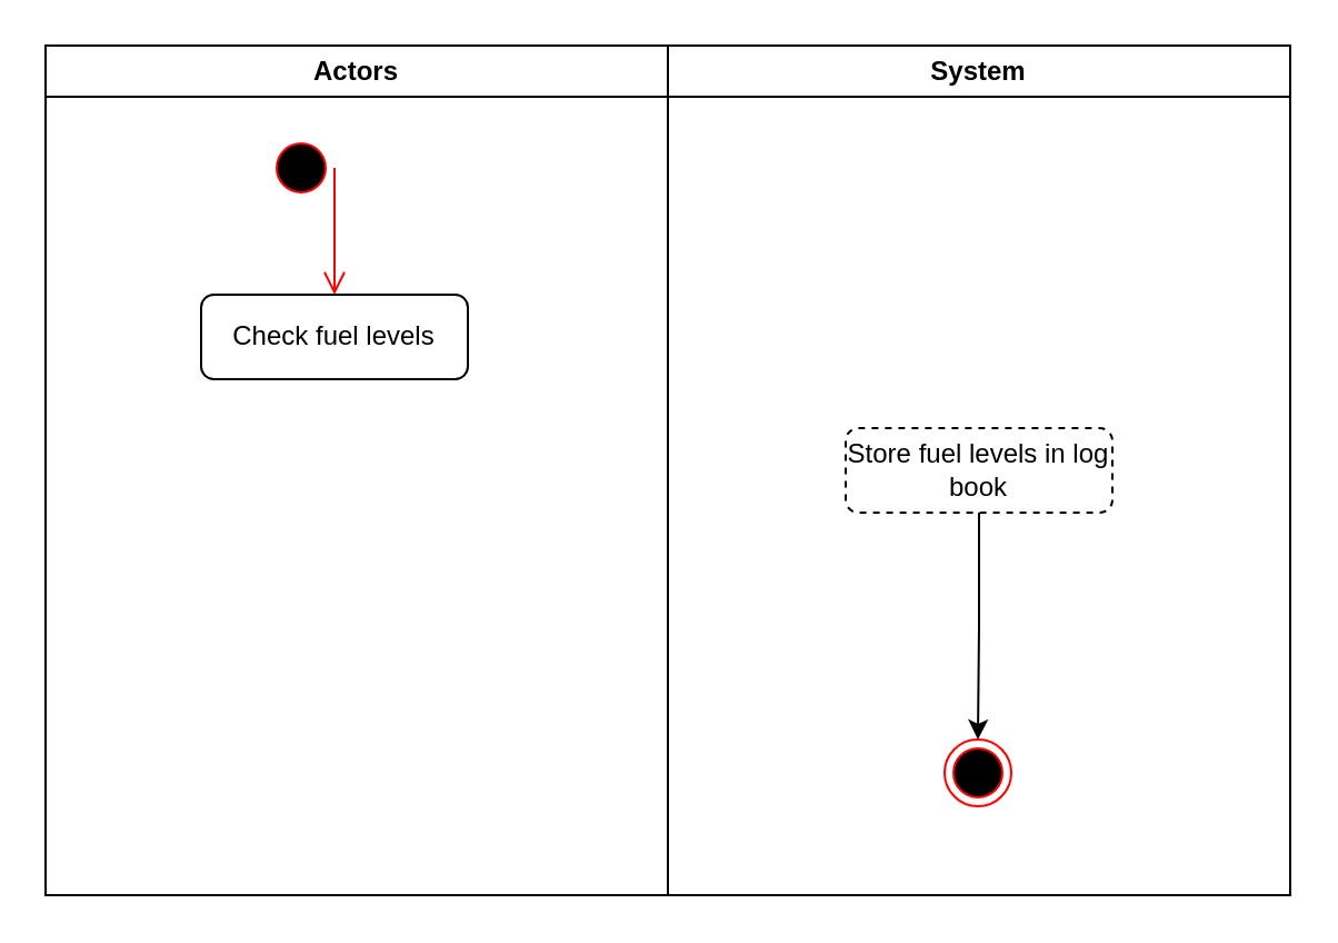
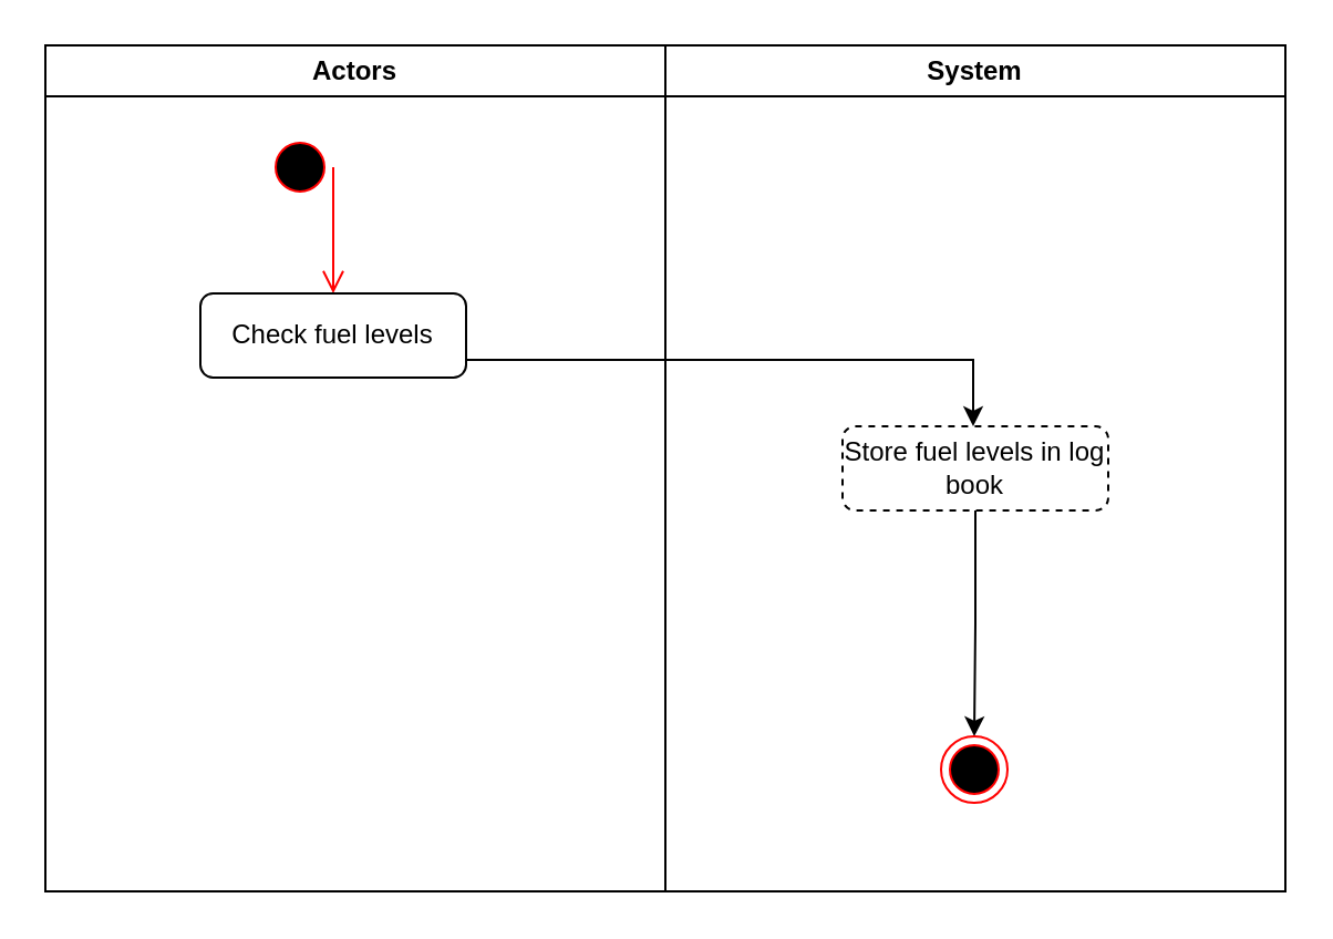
  <mxCell id="0" />
  <mxCell id="1" parent="0" />
  <mxCell id="2" value="Actors" style="swimlane;whiteSpace=wrap" parent="1" vertex="1"><mxGeometry x="20" y="20" width="280" height="382" as="geometry" /></mxCell>
  <mxCell id="3" value="" style="ellipse;shape=startState;fillColor=#000000;strokeColor=#ff0000;" parent="2" vertex="1"><mxGeometry x="100" y="40" width="30" height="30" as="geometry" /></mxCell>
  <mxCell id="4" value="" style="edgeStyle=elbowEdgeStyle;elbow=horizontal;verticalAlign=bottom;endArrow=open;endSize=8;strokeColor=#FF0000;endFill=1;rounded=0;entryX=0.5;entryY=0;entryDx=0;entryDy=0;" parent="2" source="3" target="5" edge="1"><mxGeometry x="100" y="40" as="geometry"><mxPoint x="115.5" y="110" as="targetPoint" /></mxGeometry></mxCell>
  <mxCell id="5" value="Check fuel levels" style="rounded=1;whiteSpace=wrap;html=1;" vertex="1" parent="2"><mxGeometry x="70" y="112" width="120" height="38" as="geometry" /></mxCell>
  <mxCell id="6" value="System" style="swimlane;whiteSpace=wrap" parent="1" vertex="1"><mxGeometry x="300" y="20" width="280" height="382" as="geometry" /></mxCell>
  <mxCell id="7" style="edgeStyle=orthogonalEdgeStyle;rounded=0;orthogonalLoop=1;jettySize=auto;html=1;exitX=0.5;exitY=1;exitDx=0;exitDy=0;entryX=0.5;entryY=0;entryDx=0;entryDy=0;" edge="1" parent="6" source="8" target="9"><mxGeometry relative="1" as="geometry" /></mxCell>
  <mxCell id="8" value="Store fuel levels in log book" style="rounded=1;whiteSpace=wrap;html=1;dashed=1;" vertex="1" parent="6"><mxGeometry x="80" y="172" width="120" height="38" as="geometry" /></mxCell>
  <mxCell id="9" value="" style="ellipse;html=1;shape=endState;fillColor=#000000;strokeColor=#ff0000;" vertex="1" parent="6"><mxGeometry x="124.5" y="312" width="30" height="30" as="geometry" /></mxCell>
+ <mxCell id="10" value="" style="edgeStyle=orthogonalEdgeStyle;rounded=0;orthogonalLoop=1;jettySize=auto;html=1;" edge="1" parent="1" source="5" target="8"><mxGeometry relative="1" as="geometry"><Array as="points"><mxPoint x="439" y="162" /></Array></mxGeometry></mxCell>
